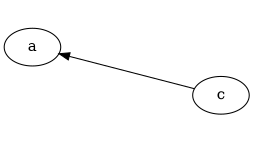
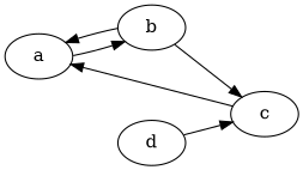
  digraph {
    rankdir=LR
    edge [weight=1]
    a
+   b
    c
+   d
+   a -> b
+   b -> a
+   b -> c [weight=2]
    c -> a [weight=2]
+   d -> c [weight=4]
  }
